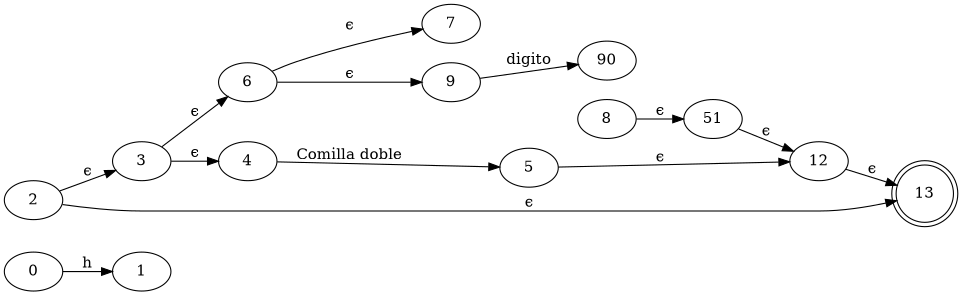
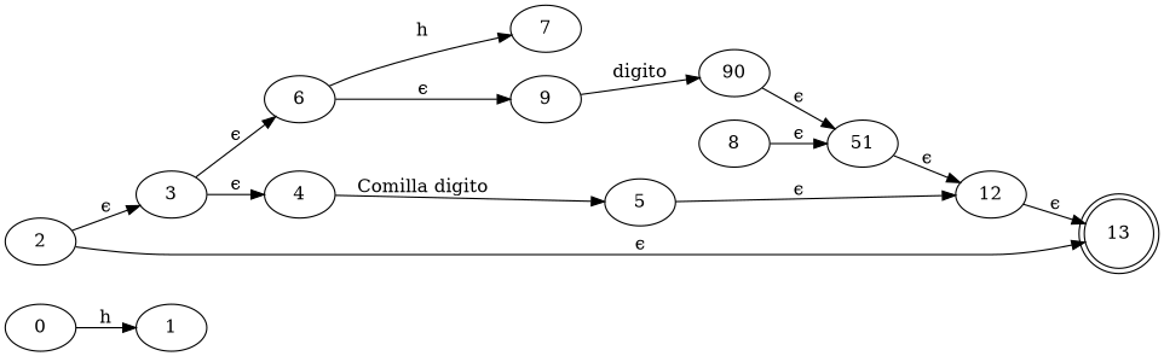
  digraph {
    rankdir=LR
    0
    1
    2
    3
    13 [shape=doublecircle]
    4
    6
    5
    7
    9
    12
    n12 [label=90]
    n13 [label=51]
    8
    0 -> 1 [label=h]
    2 -> 3 [label="ϵ"]
    2 -> 13 [label="ϵ"]
    3 -> 4 [label="ϵ"]
    3 -> 6 [label="ϵ"]
-   4 -> 5 [label="Comilla doble"]
-   6 -> 7 [label="ϵ"]
+   4 -> 5 [label="Comilla digito"]
+   6 -> 7 [label=h]
    6 -> 9 [label="ϵ"]
    5 -> 12 [label="ϵ"]
    9 -> n12 [label=digito]
    12 -> 13 [label="ϵ"]
+   n12 -> n13 [label="ϵ"]
    n13 -> 12 [label="ϵ"]
    8 -> n13 [label="ϵ"]
  }
